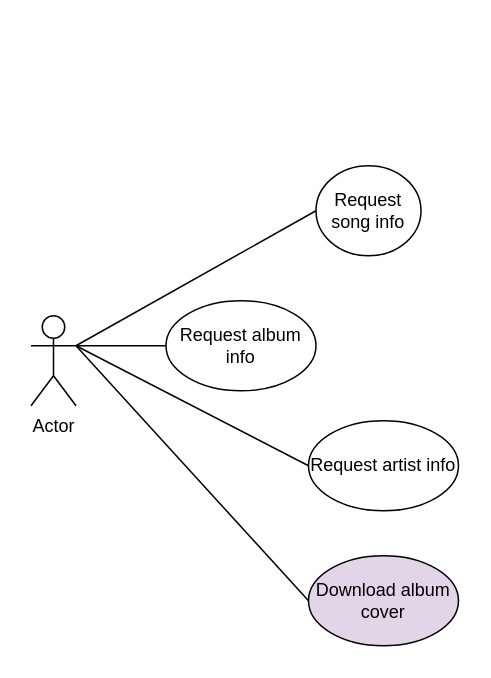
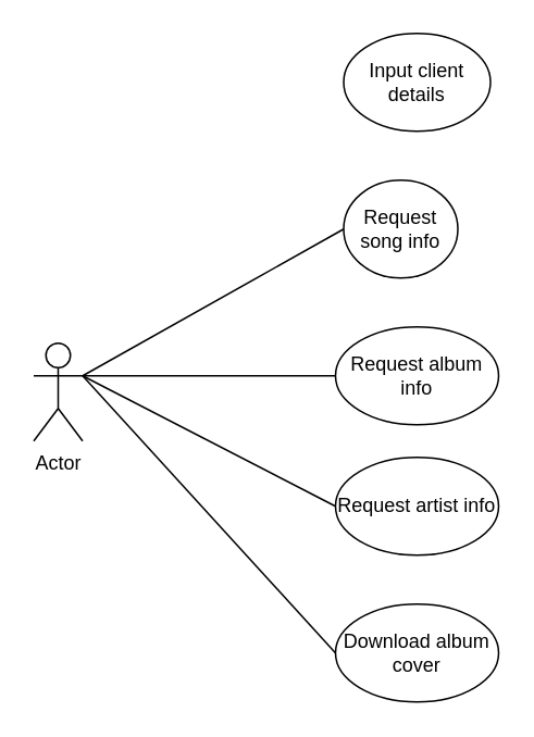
  <mxCell id="0" />
  <mxCell id="1" parent="0" />
  <mxCell id="2" value="Actor" style="shape=umlActor;verticalLabelPosition=bottom;verticalAlign=top;html=1;outlineConnect=0;" vertex="1" parent="1"><mxGeometry x="20" y="210" width="30" height="60" as="geometry" /></mxCell>
+ <mxCell id="3" value="Input client details" style="ellipse;whiteSpace=wrap;html=1;" vertex="1" parent="1"><mxGeometry x="210" y="20" width="90" height="60" as="geometry" /></mxCell>
  <mxCell id="4" value="Request song info" style="ellipse;whiteSpace=wrap;html=1;" vertex="1" parent="1"><mxGeometry x="210" y="110" width="70" height="60" as="geometry" /></mxCell>
- <mxCell id="5" value="Request album info" style="ellipse;whiteSpace=wrap;html=1;" vertex="1" parent="1"><mxGeometry x="110" y="200" width="100" height="60" as="geometry" /></mxCell>
+ <mxCell id="5" value="Request album info" style="ellipse;whiteSpace=wrap;html=1;" vertex="1" parent="1"><mxGeometry x="205" y="200" width="100" height="60" as="geometry" /></mxCell>
  <mxCell id="6" value="Request artist info" style="ellipse;whiteSpace=wrap;html=1;" vertex="1" parent="1"><mxGeometry x="205" y="280" width="100" height="60" as="geometry" /></mxCell>
- <mxCell id="7" value="Download album cover" style="ellipse;whiteSpace=wrap;html=1;fillColor=#e1d5e7;" vertex="1" parent="1"><mxGeometry x="205" y="370" width="100" height="60" as="geometry" /></mxCell>
+ <mxCell id="7" value="Download album cover" style="ellipse;whiteSpace=wrap;html=1;" vertex="1" parent="1"><mxGeometry x="205" y="370" width="100" height="60" as="geometry" /></mxCell>
  <mxCell id="8" value="" style="endArrow=none;html=1;rounded=0;entryX=0;entryY=0.5;entryDx=0;entryDy=0;" edge="1" parent="1" target="4"><mxGeometry width="50" height="50" relative="1" as="geometry"><mxPoint x="50" y="230" as="sourcePoint" /><mxPoint x="220" y="60" as="targetPoint" /></mxGeometry></mxCell>
  <mxCell id="9" value="" style="endArrow=none;html=1;rounded=0;entryX=0;entryY=0.5;entryDx=0;entryDy=0;" edge="1" parent="1" target="5"><mxGeometry width="50" height="50" relative="1" as="geometry"><mxPoint x="50" y="230" as="sourcePoint" /><mxPoint x="220" y="150" as="targetPoint" /></mxGeometry></mxCell>
  <mxCell id="10" value="" style="endArrow=none;html=1;rounded=0;entryX=0;entryY=0.5;entryDx=0;entryDy=0;" edge="1" parent="1" target="6"><mxGeometry width="50" height="50" relative="1" as="geometry"><mxPoint x="50" y="230" as="sourcePoint" /><mxPoint x="215" y="240" as="targetPoint" /></mxGeometry></mxCell>
  <mxCell id="11" value="" style="endArrow=none;html=1;rounded=0;entryX=0;entryY=0.5;entryDx=0;entryDy=0;" edge="1" parent="1" target="7"><mxGeometry width="50" height="50" relative="1" as="geometry"><mxPoint x="50" y="230" as="sourcePoint" /><mxPoint x="215" y="320" as="targetPoint" /></mxGeometry></mxCell>
